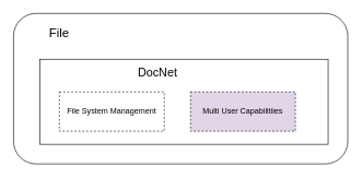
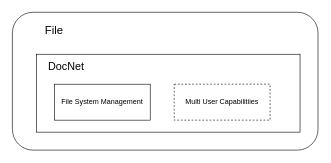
  <mxCell id="0" />
  <mxCell id="1" parent="0" />
  <mxCell id="2" value="" style="rounded=1;whiteSpace=wrap;html=1;" vertex="1" parent="1"><mxGeometry x="20" y="20" width="510" height="230" as="geometry" /></mxCell>
  <mxCell id="3" value="" style="rounded=0;whiteSpace=wrap;html=1;" vertex="1" parent="1"><mxGeometry x="60" y="90" width="440" height="130" as="geometry" /></mxCell>
  <mxCell id="4" value="&lt;font style=&quot;font-size: 19px&quot;&gt;File&lt;/font&gt;" style="text;html=1;strokeColor=none;fillColor=none;align=center;verticalAlign=middle;whiteSpace=wrap;rounded=0;" vertex="1" parent="1"><mxGeometry x="70" y="41" width="40" height="20" as="geometry" /></mxCell>
- <mxCell id="5" value="File System Management" style="rounded=0;whiteSpace=wrap;html=1;dashed=1;" vertex="1" parent="1"><mxGeometry x="90" y="140" width="160" height="60" as="geometry" /></mxCell>
- <mxCell id="6" value="Multi User Capabilitiies" style="rounded=0;whiteSpace=wrap;html=1;dashed=1;fillColor=#e1d5e7;" vertex="1" parent="1"><mxGeometry x="290" y="140" width="160" height="60" as="geometry" /></mxCell>
- <mxCell id="7" value="&lt;font style=&quot;font-size: 18px&quot;&gt;DocNet&lt;/font&gt;" style="text;html=1;strokeColor=none;fillColor=none;align=center;verticalAlign=middle;whiteSpace=wrap;rounded=0;" vertex="1" parent="1"><mxGeometry x="220" y="100" width="40" height="20" as="geometry" /></mxCell>
+ <mxCell id="5" value="File System Management" style="rounded=0;whiteSpace=wrap;html=1;dashed=0;" vertex="1" parent="1"><mxGeometry x="90" y="140" width="160" height="60" as="geometry" /></mxCell>
+ <mxCell id="6" value="Multi User Capabilitiies" style="rounded=0;whiteSpace=wrap;html=1;dashed=1;" vertex="1" parent="1"><mxGeometry x="290" y="140" width="160" height="60" as="geometry" /></mxCell>
+ <mxCell id="7" value="&lt;font style=&quot;font-size: 18px&quot;&gt;DocNet&lt;/font&gt;" style="text;html=1;strokeColor=none;fillColor=none;align=center;verticalAlign=middle;whiteSpace=wrap;rounded=0;" vertex="1" parent="1"><mxGeometry x="90" y="100" width="40" height="20" as="geometry" /></mxCell>
